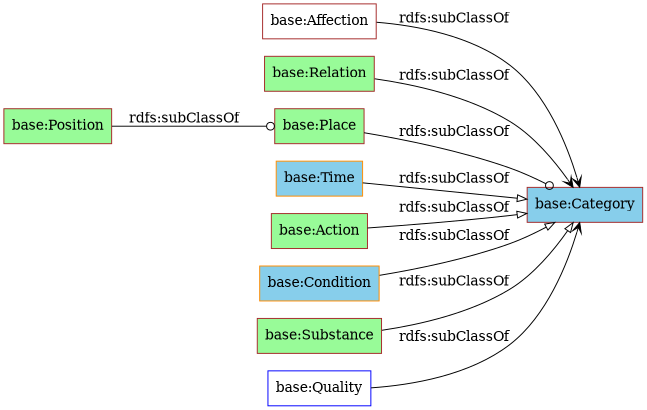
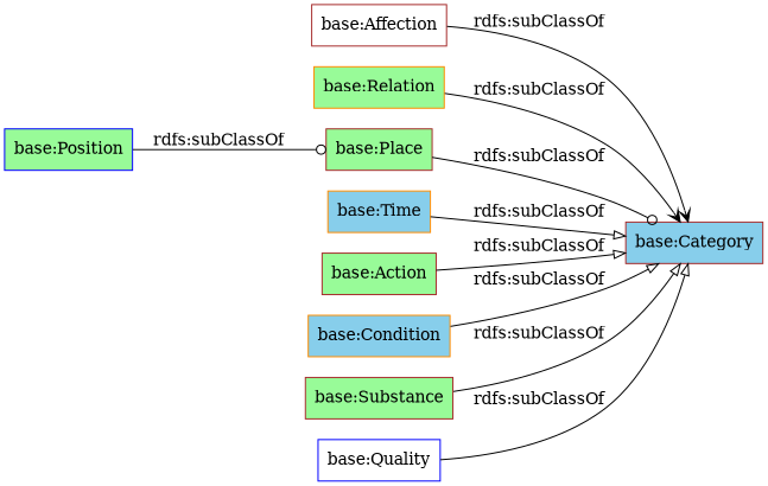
  digraph {
    rankdir=LR
    node [color=brown fillcolor=palegreen shape=rectangle style=filled]
    edge [arrowhead=onormal]
    "base:Affection" [fillcolor=white]
    "base:Category" [fillcolor=skyblue]
-   "base:Relation"
-   "base:Position"
+   "base:Relation" [color=darkorange]
+   "base:Position" [color=blue]
    "base:Place"
    "base:Time" [color=darkorange fillcolor=skyblue]
    "base:Action"
    "base:Condition" [color=darkorange fillcolor=skyblue]
    "base:Substance"
    "base:Quality" [color=blue fillcolor=white]
    "base:Affection" -> "base:Category" [arrowhead=vee label="rdfs:subClassOf"]
    "base:Relation" -> "base:Category" [arrowhead=vee label="rdfs:subClassOf"]
    "base:Position" -> "base:Place" [arrowhead=odot label="rdfs:subClassOf"]
    "base:Place" -> "base:Category" [arrowhead=odot label="rdfs:subClassOf"]
    "base:Time" -> "base:Category" [label="rdfs:subClassOf"]
    "base:Action" -> "base:Category" [label="rdfs:subClassOf"]
    "base:Condition" -> "base:Category" [label="rdfs:subClassOf"]
    "base:Substance" -> "base:Category" [label="rdfs:subClassOf"]
-   "base:Quality" -> "base:Category" [arrowhead=vee label="rdfs:subClassOf"]
+   "base:Quality" -> "base:Category" [label="rdfs:subClassOf"]
  }
